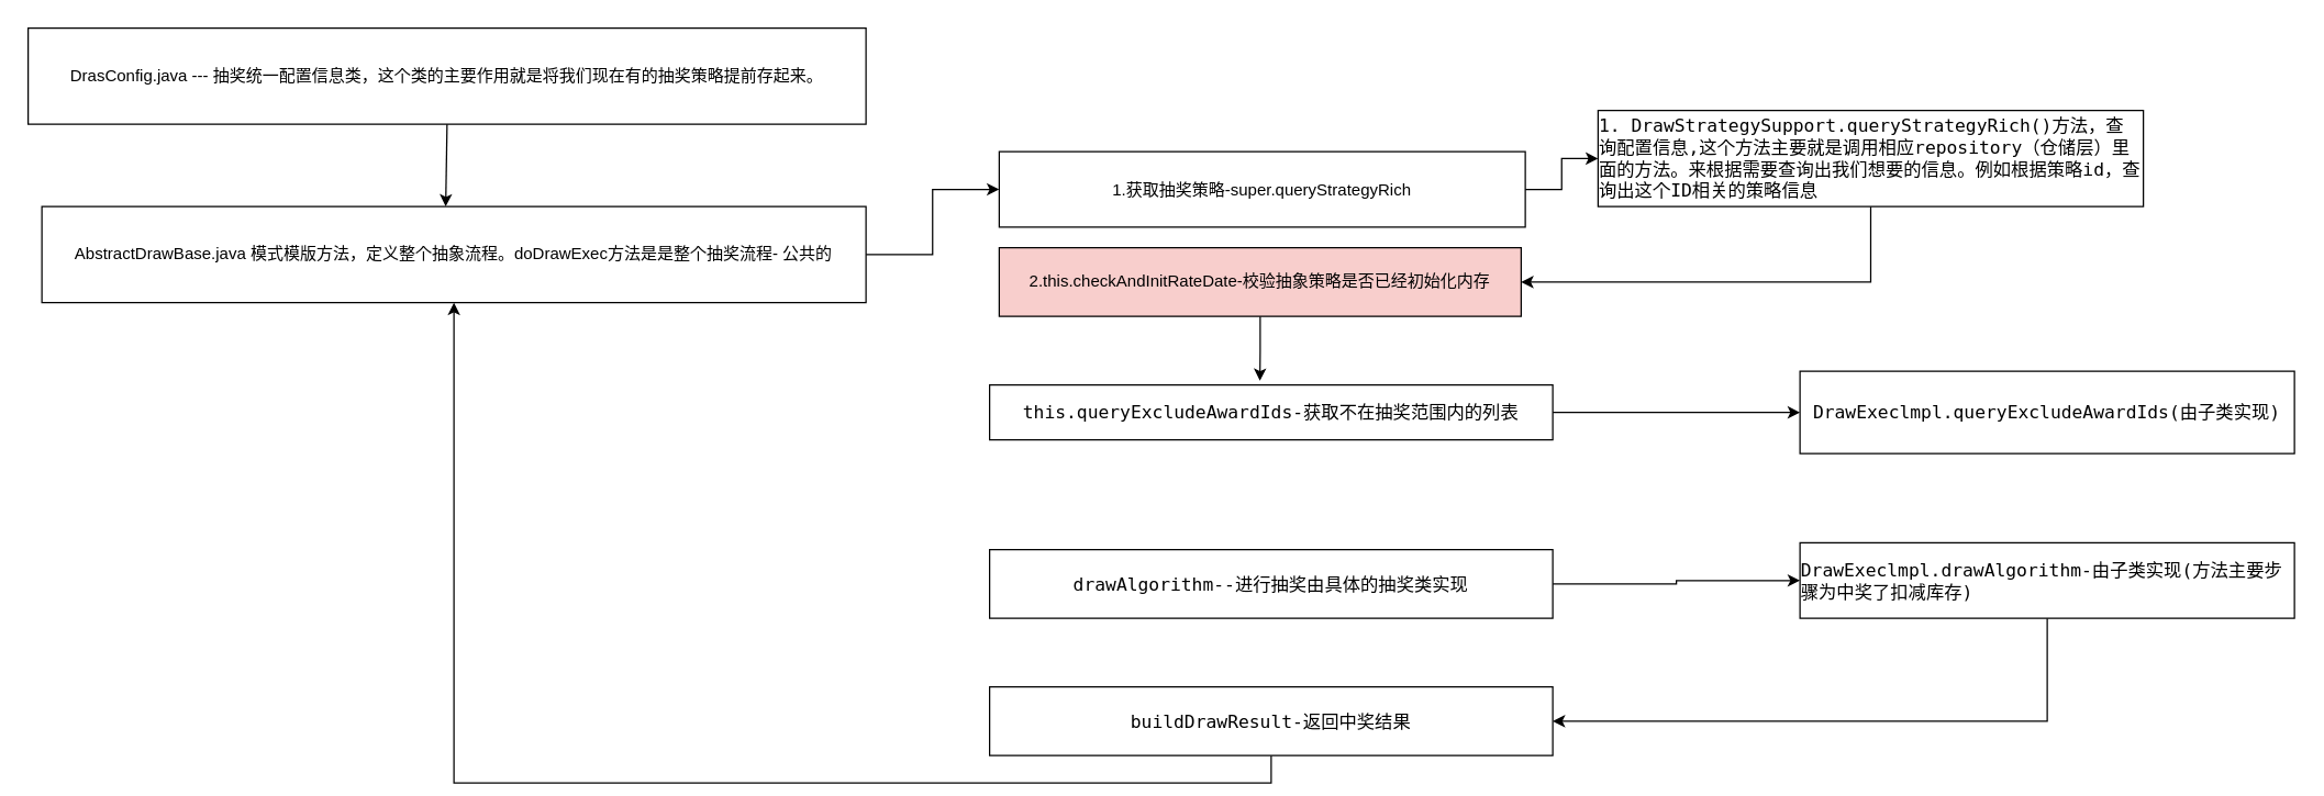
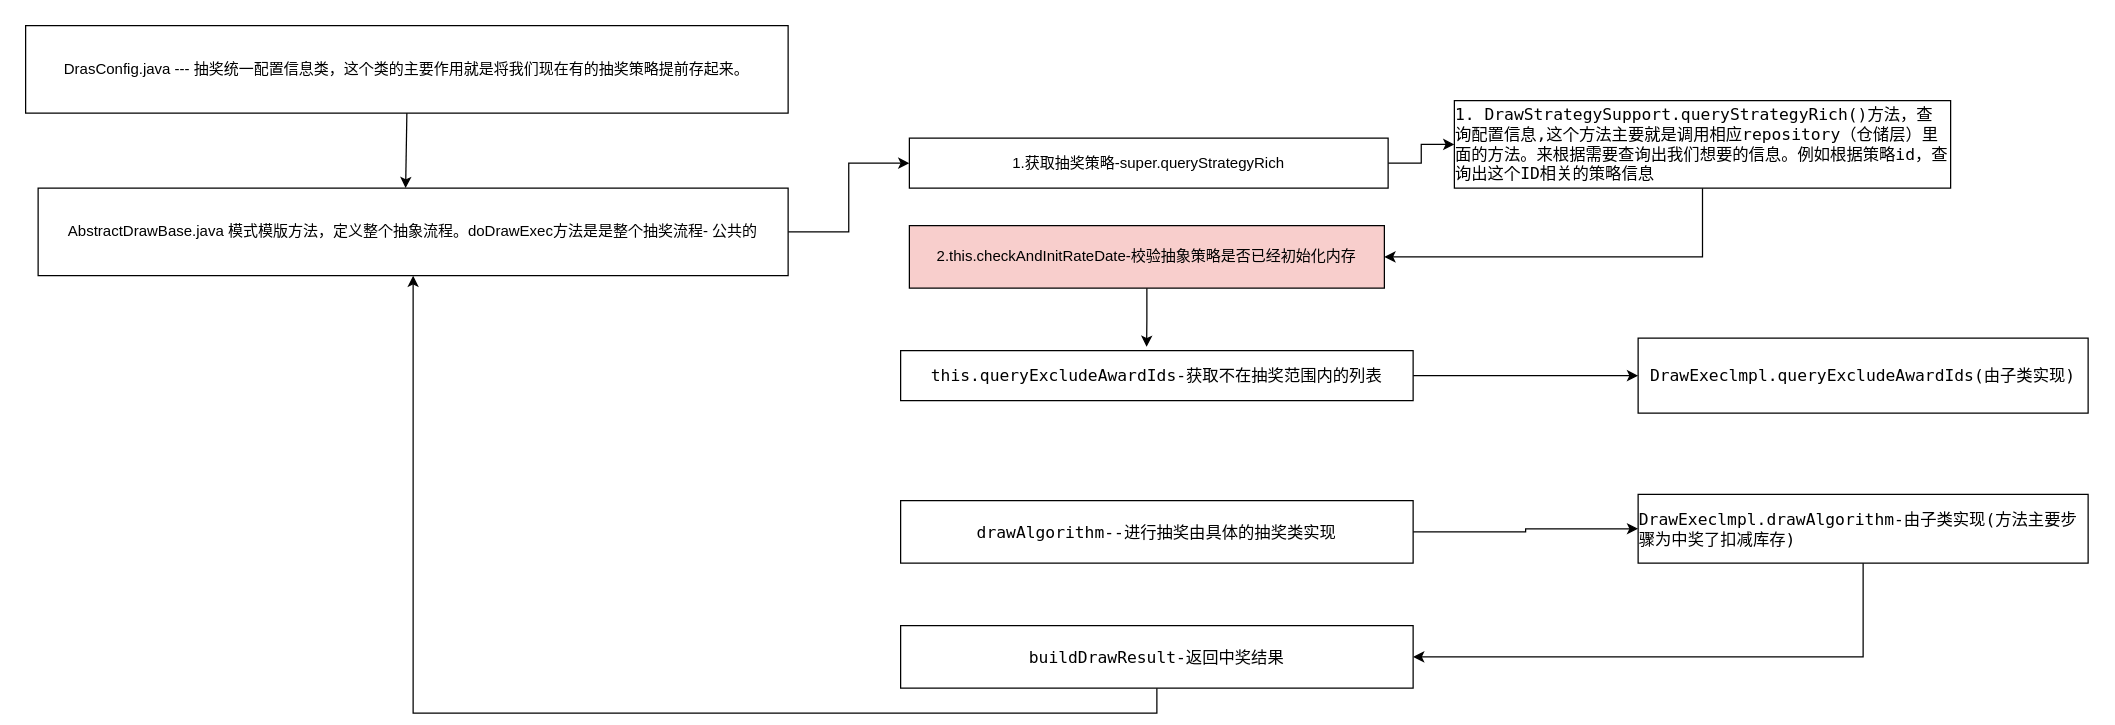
  <mxCell id="0" />
  <mxCell id="1" parent="0" />
  <mxCell id="2" style="rounded=0;orthogonalLoop=1;jettySize=auto;html=1;exitX=0.5;exitY=1;exitDx=0;exitDy=0;entryX=0.49;entryY=0;entryDx=0;entryDy=0;entryPerimeter=0;labelBackgroundColor=none;fontColor=#000000;" edge="1" parent="1" source="3" target="5"><mxGeometry relative="1" as="geometry" /></mxCell>
  <mxCell id="3" value="DrasConfig.java ---&amp;nbsp;抽奖统一配置信息类，这个类的主要作用就是将我们现在有的抽奖策略提前存起来。" style="rounded=0;whiteSpace=wrap;html=1;labelBackgroundColor=none;fontColor=#000000;" vertex="1" parent="1"><mxGeometry x="20" y="20" width="610" height="70" as="geometry" /></mxCell>
  <mxCell id="4" style="edgeStyle=orthogonalEdgeStyle;rounded=0;orthogonalLoop=1;jettySize=auto;html=1;exitX=1;exitY=0.5;exitDx=0;exitDy=0;entryX=0;entryY=0.5;entryDx=0;entryDy=0;labelBackgroundColor=none;fontColor=#000000;" edge="1" parent="1" source="5" target="7"><mxGeometry relative="1" as="geometry" /></mxCell>
  <mxCell id="5" value="AbstractDrawBase.java 模式模版方法，定义整个抽象流程。doDrawExec方法是是整个抽奖流程- 公共的" style="rounded=0;whiteSpace=wrap;html=1;labelBackgroundColor=none;fontColor=#000000;" vertex="1" parent="1"><mxGeometry x="30" y="150" width="600" height="70" as="geometry" /></mxCell>
  <mxCell id="6" style="edgeStyle=orthogonalEdgeStyle;rounded=0;orthogonalLoop=1;jettySize=auto;html=1;exitX=1;exitY=0.5;exitDx=0;exitDy=0;" edge="1" parent="1" source="7" target="9"><mxGeometry relative="1" as="geometry" /></mxCell>
- <mxCell id="7" value="1.获取抽奖策略-super.queryStrategyRich&lt;span style=&quot;&quot;&gt;&lt;br&gt;&lt;/span&gt;" style="rounded=0;whiteSpace=wrap;html=1;labelBackgroundColor=none;fontColor=#000000;" vertex="1" parent="1"><mxGeometry x="727" y="110" width="383" height="55" as="geometry" /></mxCell>
+ <mxCell id="7" value="1.获取抽奖策略-super.queryStrategyRich&lt;span style=&quot;&quot;&gt;&lt;br&gt;&lt;/span&gt;" style="rounded=0;whiteSpace=wrap;html=1;labelBackgroundColor=none;fontColor=#000000;" vertex="1" parent="1"><mxGeometry x="727" y="110" width="383" height="40" as="geometry" /></mxCell>
  <mxCell id="8" style="edgeStyle=orthogonalEdgeStyle;rounded=0;orthogonalLoop=1;jettySize=auto;html=1;exitX=0.5;exitY=1;exitDx=0;exitDy=0;entryX=1;entryY=0.5;entryDx=0;entryDy=0;" edge="1" parent="1" source="9" target="11"><mxGeometry relative="1" as="geometry" /></mxCell>
  <mxCell id="9" value="&lt;div style=&quot;text-align: start; font-family: &amp;quot;JetBrains Mono&amp;quot;, monospace; font-size: 9.8pt;&quot;&gt;1. DrawStrategySupport.queryStrategyRich()方法，查询配置信息,这个方法主要就是调用相应repository（仓储层）里面的方法。来根据需要查询出我们想要的信息。例如根据策略id，查询出这个ID相关的策略信息&lt;/div&gt;" style="rounded=0;whiteSpace=wrap;html=1;labelBackgroundColor=none;fontColor=#000000;" vertex="1" parent="1"><mxGeometry x="1163" y="80" width="397" height="70" as="geometry" /></mxCell>
  <mxCell id="10" style="edgeStyle=orthogonalEdgeStyle;rounded=0;orthogonalLoop=1;jettySize=auto;html=1;exitX=0.5;exitY=1;exitDx=0;exitDy=0;entryX=0.48;entryY=-0.075;entryDx=0;entryDy=0;entryPerimeter=0;" edge="1" parent="1" source="11" target="13"><mxGeometry relative="1" as="geometry" /></mxCell>
  <mxCell id="11" value="2.this.checkAndInitRateDate-校验抽象策略是否已经初始化内存" style="rounded=0;whiteSpace=wrap;html=1;fillColor=#f8cecc;" vertex="1" parent="1"><mxGeometry x="727" y="180" width="380" height="50" as="geometry" /></mxCell>
  <mxCell id="12" style="edgeStyle=orthogonalEdgeStyle;rounded=0;orthogonalLoop=1;jettySize=auto;html=1;exitX=1;exitY=0.5;exitDx=0;exitDy=0;" edge="1" parent="1" source="13" target="14"><mxGeometry relative="1" as="geometry" /></mxCell>
  <mxCell id="13" value="&lt;div style=&quot;text-align: start; font-family: &amp;quot;JetBrains Mono&amp;quot;, monospace; font-size: 9.8pt;&quot;&gt;&lt;span style=&quot;background-color: rgb(255, 255, 255);&quot;&gt;this.queryExcludeAwardIds-获取不在抽奖范围内的列表&lt;/span&gt;&lt;/div&gt;" style="rounded=0;whiteSpace=wrap;html=1;" vertex="1" parent="1"><mxGeometry x="720" y="280" width="410" height="40" as="geometry" /></mxCell>
  <mxCell id="14" value="&lt;div style=&quot;text-align: start; font-family: &amp;quot;JetBrains Mono&amp;quot;, monospace; font-size: 9.8pt;&quot;&gt;&lt;span style=&quot;background-color: rgb(255, 255, 255);&quot;&gt;DrawExeclmpl.queryExcludeAwardIds(由子类实现)&lt;/span&gt;&lt;/div&gt;" style="rounded=0;whiteSpace=wrap;html=1;" vertex="1" parent="1"><mxGeometry x="1310" y="270" width="360" height="60" as="geometry" /></mxCell>
  <mxCell id="15" style="edgeStyle=orthogonalEdgeStyle;rounded=0;orthogonalLoop=1;jettySize=auto;html=1;exitX=1;exitY=0.5;exitDx=0;exitDy=0;" edge="1" parent="1" source="16" target="18"><mxGeometry relative="1" as="geometry" /></mxCell>
  <mxCell id="16" value="&lt;div style=&quot;text-align: start; font-family: &amp;quot;JetBrains Mono&amp;quot;, monospace; font-size: 9.8pt;&quot;&gt;drawAlgorithm--进行抽奖由具体的抽奖类实现&lt;/div&gt;" style="rounded=0;whiteSpace=wrap;html=1;labelBackgroundColor=none;fontColor=#000000;" vertex="1" parent="1"><mxGeometry x="720" y="400" width="410" height="50" as="geometry" /></mxCell>
  <mxCell id="17" style="edgeStyle=orthogonalEdgeStyle;rounded=0;orthogonalLoop=1;jettySize=auto;html=1;exitX=0.5;exitY=1;exitDx=0;exitDy=0;entryX=1;entryY=0.5;entryDx=0;entryDy=0;" edge="1" parent="1" source="18" target="20"><mxGeometry relative="1" as="geometry" /></mxCell>
  <mxCell id="18" value="&lt;div style=&quot;text-align: start; font-family: &amp;quot;JetBrains Mono&amp;quot;, monospace; font-size: 9.8pt;&quot;&gt;DrawExeclmpl.drawAlgorithm-由子类实现(方法主要步骤为中奖了扣减库存)&lt;/div&gt;" style="rounded=0;whiteSpace=wrap;html=1;labelBackgroundColor=none;fontColor=#000000;" vertex="1" parent="1"><mxGeometry x="1310" y="395" width="360" height="55" as="geometry" /></mxCell>
  <mxCell id="19" style="edgeStyle=orthogonalEdgeStyle;rounded=0;orthogonalLoop=1;jettySize=auto;html=1;exitX=0.5;exitY=1;exitDx=0;exitDy=0;" edge="1" parent="1" source="20" target="5"><mxGeometry relative="1" as="geometry" /></mxCell>
  <mxCell id="20" value="&lt;div style=&quot;text-align: start; font-family: &amp;quot;JetBrains Mono&amp;quot;, monospace; font-size: 9.8pt;&quot;&gt;&lt;span style=&quot;background-color: rgb(255, 255, 255);&quot;&gt;buildDrawResult-返回中奖结果&lt;/span&gt;&lt;/div&gt;" style="rounded=0;whiteSpace=wrap;html=1;" vertex="1" parent="1"><mxGeometry x="720" y="500" width="410" height="50" as="geometry" /></mxCell>
